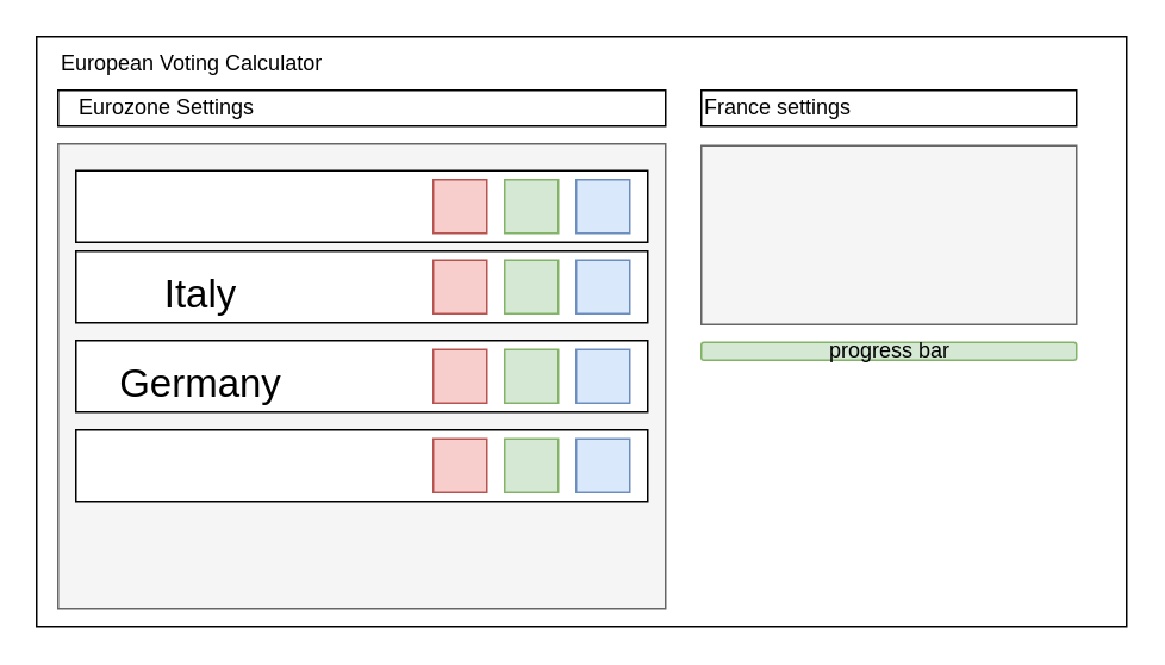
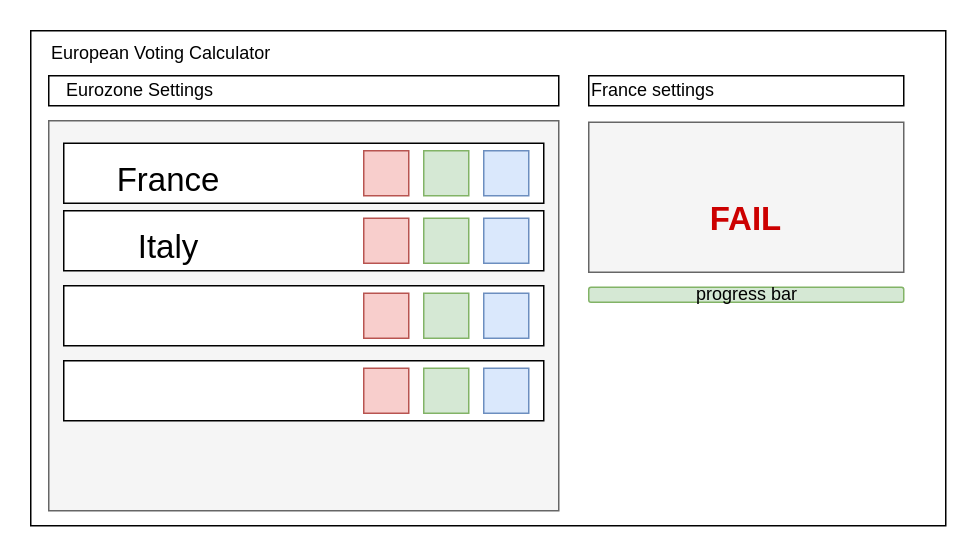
  <mxCell id="0" />
  <mxCell id="1" parent="0" />
  <mxCell id="2" value="" style="rounded=0;whiteSpace=wrap;html=1;" vertex="1" parent="1"><mxGeometry x="20" y="20" width="610" height="330" as="geometry" /></mxCell>
  <mxCell id="3" value="" style="rounded=0;whiteSpace=wrap;html=1;fillColor=#f5f5f5;strokeColor=#666666;fontColor=#333333;" vertex="1" parent="1"><mxGeometry x="32" y="80" width="340" height="260" as="geometry" /></mxCell>
  <mxCell id="4" value="" style="rounded=0;whiteSpace=wrap;html=1;fillColor=#f5f5f5;strokeColor=#666666;fontColor=#333333;" vertex="1" parent="1"><mxGeometry x="392" y="81" width="210" height="100" as="geometry" /></mxCell>
  <mxCell id="5" value="" style="rounded=1;whiteSpace=wrap;html=1;fillColor=#d5e8d4;strokeColor=#82b366;" vertex="1" parent="1"><mxGeometry x="392" y="191" width="210" height="10" as="geometry" /></mxCell>
  <mxCell id="6" value="" style="rounded=0;whiteSpace=wrap;html=1;" vertex="1" parent="1"><mxGeometry x="32" y="50" width="340" height="20" as="geometry" /></mxCell>
  <mxCell id="7" value="&lt;div align=&quot;left&quot;&gt;European Voting Calculator&lt;br&gt;&lt;/div&gt;" style="text;html=1;strokeColor=none;fillColor=none;align=left;verticalAlign=middle;whiteSpace=wrap;rounded=0;" vertex="1" parent="1"><mxGeometry x="32" y="20" width="220" height="30" as="geometry" /></mxCell>
  <mxCell id="8" value="Eurozone Settings" style="text;html=1;strokeColor=none;fillColor=none;align=left;verticalAlign=middle;whiteSpace=wrap;rounded=0;" vertex="1" parent="1"><mxGeometry x="42" y="45" width="220" height="30" as="geometry" /></mxCell>
+ <mxCell id="9" value="&lt;font color=&quot;#CC0000&quot;&gt;FAIL&lt;/font&gt;" style="text;html=1;strokeColor=none;fillColor=none;align=center;verticalAlign=middle;whiteSpace=wrap;rounded=0;horizontal=1;fontSize=22;fontStyle=1" vertex="1" parent="1"><mxGeometry x="392" y="131" width="210" height="30" as="geometry" /></mxCell>
  <mxCell id="10" value="progress bar" style="text;html=1;strokeColor=none;fillColor=none;align=left;verticalAlign=middle;whiteSpace=wrap;rounded=0;" vertex="1" parent="1"><mxGeometry x="462" y="181" width="80" height="30" as="geometry" /></mxCell>
  <mxCell id="11" value="" style="rounded=0;whiteSpace=wrap;html=1;fontSize=22;" vertex="1" parent="1"><mxGeometry x="42" y="95" width="320" height="40" as="geometry" /></mxCell>
+ <mxCell id="12" value="France" style="text;html=1;strokeColor=none;fillColor=none;align=center;verticalAlign=middle;whiteSpace=wrap;rounded=0;fontSize=22;" vertex="1" parent="1"><mxGeometry x="62" y="105" width="100" height="30" as="geometry" /></mxCell>
  <mxCell id="13" value="" style="whiteSpace=wrap;html=1;aspect=fixed;fontSize=22;fillColor=#f8cecc;strokeColor=#b85450;" vertex="1" parent="1"><mxGeometry x="242" y="100" width="30" height="30" as="geometry" /></mxCell>
  <mxCell id="14" value="" style="whiteSpace=wrap;html=1;aspect=fixed;fontSize=22;fillColor=#d5e8d4;strokeColor=#82b366;" vertex="1" parent="1"><mxGeometry x="282" y="100" width="30" height="30" as="geometry" /></mxCell>
  <mxCell id="15" value="" style="whiteSpace=wrap;html=1;aspect=fixed;fontSize=22;fillColor=#dae8fc;strokeColor=#6c8ebf;" vertex="1" parent="1"><mxGeometry x="322" y="100" width="30" height="30" as="geometry" /></mxCell>
  <mxCell id="16" value="" style="rounded=0;whiteSpace=wrap;html=1;fontSize=22;" vertex="1" parent="1"><mxGeometry x="42" y="140" width="320" height="40" as="geometry" /></mxCell>
  <mxCell id="17" value="Italy" style="text;html=1;strokeColor=none;fillColor=none;align=center;verticalAlign=middle;whiteSpace=wrap;rounded=0;fontSize=22;" vertex="1" parent="1"><mxGeometry x="62" y="150" width="100" height="30" as="geometry" /></mxCell>
  <mxCell id="18" value="" style="whiteSpace=wrap;html=1;aspect=fixed;fontSize=22;fillColor=#f8cecc;strokeColor=#b85450;" vertex="1" parent="1"><mxGeometry x="242" y="145" width="30" height="30" as="geometry" /></mxCell>
  <mxCell id="19" value="" style="whiteSpace=wrap;html=1;aspect=fixed;fontSize=22;fillColor=#d5e8d4;strokeColor=#82b366;" vertex="1" parent="1"><mxGeometry x="282" y="145" width="30" height="30" as="geometry" /></mxCell>
  <mxCell id="20" value="" style="whiteSpace=wrap;html=1;aspect=fixed;fontSize=22;fillColor=#dae8fc;strokeColor=#6c8ebf;" vertex="1" parent="1"><mxGeometry x="322" y="145" width="30" height="30" as="geometry" /></mxCell>
  <mxCell id="21" value="" style="rounded=0;whiteSpace=wrap;html=1;fontSize=22;" vertex="1" parent="1"><mxGeometry x="42" y="190" width="320" height="40" as="geometry" /></mxCell>
- <mxCell id="22" value="Germany" style="text;html=1;strokeColor=none;fillColor=none;align=center;verticalAlign=middle;whiteSpace=wrap;rounded=0;fontSize=22;" vertex="1" parent="1"><mxGeometry x="62" y="200" width="100" height="30" as="geometry" /></mxCell>
  <mxCell id="23" value="" style="whiteSpace=wrap;html=1;aspect=fixed;fontSize=22;fillColor=#f8cecc;strokeColor=#b85450;" vertex="1" parent="1"><mxGeometry x="242" y="195" width="30" height="30" as="geometry" /></mxCell>
  <mxCell id="24" value="" style="whiteSpace=wrap;html=1;aspect=fixed;fontSize=22;fillColor=#d5e8d4;strokeColor=#82b366;" vertex="1" parent="1"><mxGeometry x="282" y="195" width="30" height="30" as="geometry" /></mxCell>
  <mxCell id="25" value="" style="whiteSpace=wrap;html=1;aspect=fixed;fontSize=22;fillColor=#dae8fc;strokeColor=#6c8ebf;" vertex="1" parent="1"><mxGeometry x="322" y="195" width="30" height="30" as="geometry" /></mxCell>
  <mxCell id="26" value="" style="rounded=0;whiteSpace=wrap;html=1;fontSize=22;" vertex="1" parent="1"><mxGeometry x="42" y="240" width="320" height="40" as="geometry" /></mxCell>
  <mxCell id="27" value="" style="whiteSpace=wrap;html=1;aspect=fixed;fontSize=22;fillColor=#f8cecc;strokeColor=#b85450;" vertex="1" parent="1"><mxGeometry x="242" y="245" width="30" height="30" as="geometry" /></mxCell>
  <mxCell id="28" value="" style="whiteSpace=wrap;html=1;aspect=fixed;fontSize=22;fillColor=#d5e8d4;strokeColor=#82b366;" vertex="1" parent="1"><mxGeometry x="282" y="245" width="30" height="30" as="geometry" /></mxCell>
  <mxCell id="29" value="" style="whiteSpace=wrap;html=1;aspect=fixed;fontSize=22;fillColor=#dae8fc;strokeColor=#6c8ebf;" vertex="1" parent="1"><mxGeometry x="322" y="245" width="30" height="30" as="geometry" /></mxCell>
  <mxCell id="30" value="" style="rounded=0;whiteSpace=wrap;html=1;" vertex="1" parent="1"><mxGeometry x="392" y="50" width="210" height="20" as="geometry" /></mxCell>
  <mxCell id="31" value="France settings" style="text;html=1;strokeColor=none;fillColor=none;align=left;verticalAlign=middle;whiteSpace=wrap;rounded=0;" vertex="1" parent="1"><mxGeometry x="392" y="45" width="220" height="30" as="geometry" /></mxCell>
